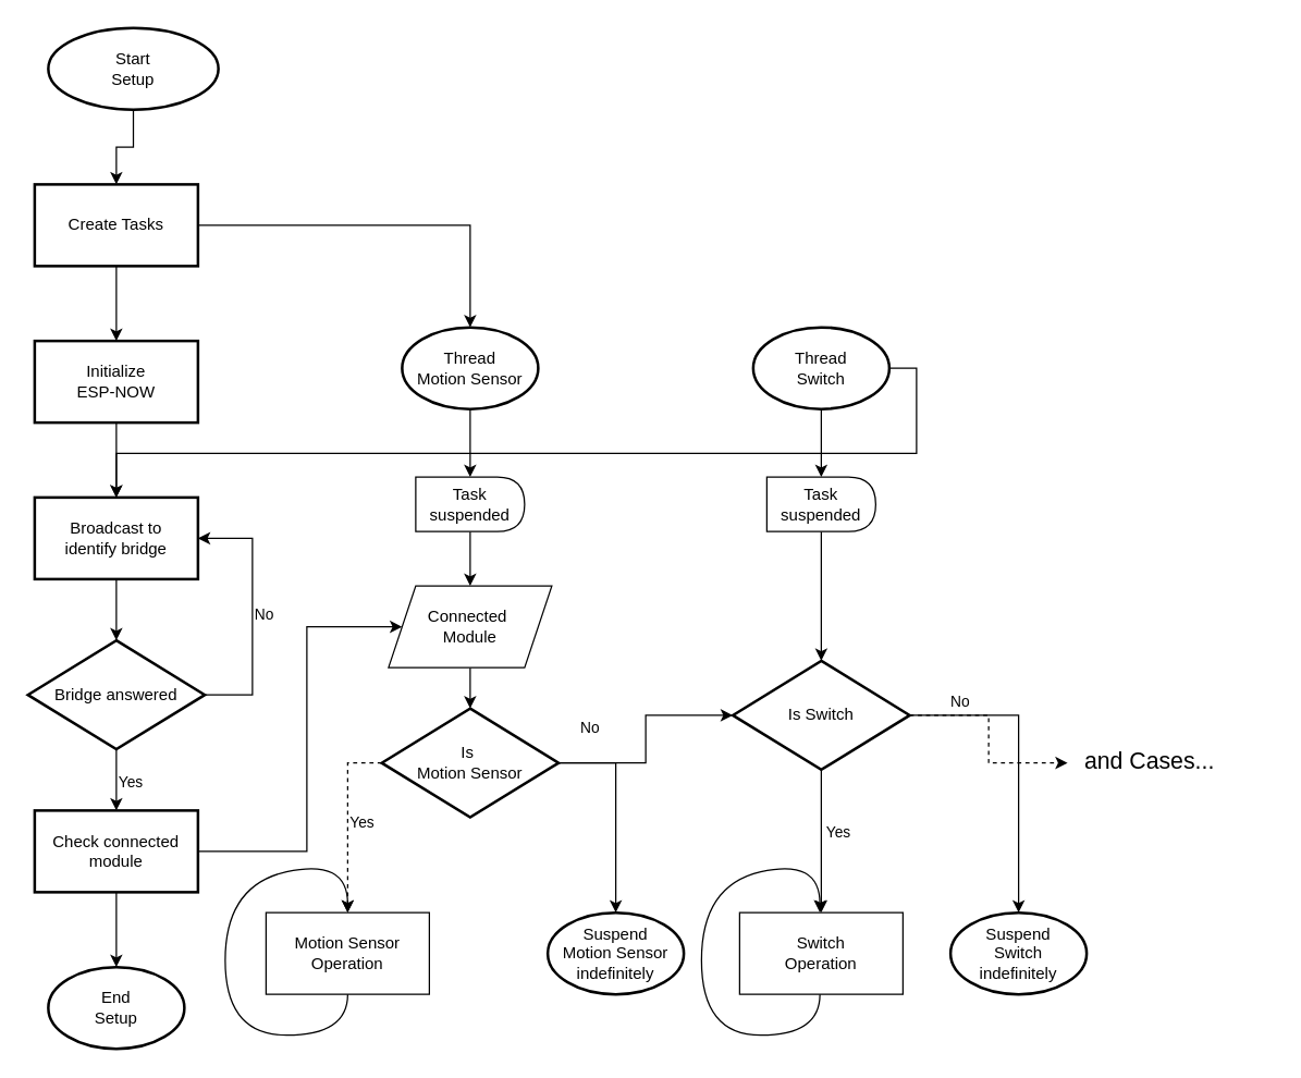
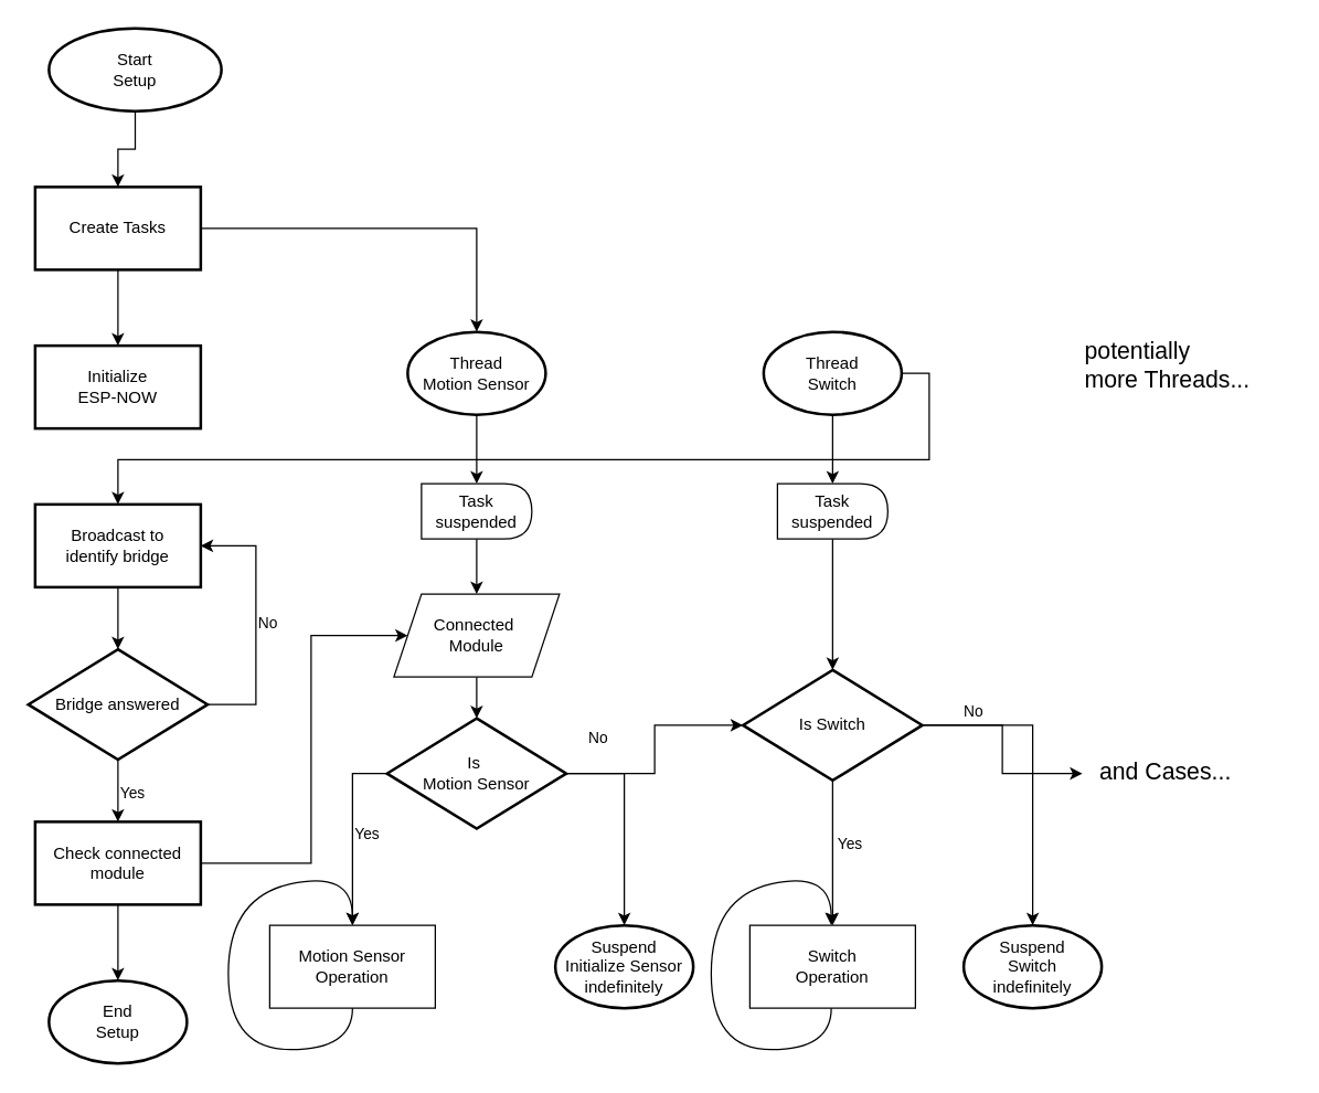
  <mxCell id="0" />
  <mxCell id="1" parent="0" />
  <mxCell id="2" value="" style="edgeStyle=orthogonalEdgeStyle;rounded=0;orthogonalLoop=1;jettySize=auto;html=1;" parent="1" source="3" target="5" edge="1"><mxGeometry relative="1" as="geometry" /></mxCell>
  <mxCell id="3" value="&lt;div&gt;Start&lt;/div&gt;&lt;div&gt;Setup&lt;/div&gt;" style="strokeWidth=2;html=1;shape=mxgraph.flowchart.start_1;whiteSpace=wrap;" parent="1" vertex="1"><mxGeometry x="35" y="20" width="125" height="60" as="geometry" /></mxCell>
  <mxCell id="4" value="" style="edgeStyle=orthogonalEdgeStyle;rounded=0;orthogonalLoop=1;jettySize=auto;html=1;" parent="1" source="5" target="7" edge="1"><mxGeometry relative="1" as="geometry" /></mxCell>
  <mxCell id="5" value="Create Tasks" style="whiteSpace=wrap;html=1;strokeWidth=2;" parent="1" vertex="1"><mxGeometry x="25" y="135" width="120" height="60" as="geometry" /></mxCell>
- <mxCell id="6" value="" style="edgeStyle=orthogonalEdgeStyle;rounded=0;orthogonalLoop=1;jettySize=auto;html=1;" parent="1" source="7" target="9" edge="1"><mxGeometry relative="1" as="geometry" /></mxCell>
  <mxCell id="7" value="Initialize&lt;div&gt;ESP-NOW&lt;/div&gt;" style="whiteSpace=wrap;html=1;strokeWidth=2;" parent="1" vertex="1"><mxGeometry x="25" y="250" width="120" height="60" as="geometry" /></mxCell>
  <mxCell id="8" value="" style="edgeStyle=orthogonalEdgeStyle;rounded=0;orthogonalLoop=1;jettySize=auto;html=1;" parent="1" source="9" target="14" edge="1"><mxGeometry relative="1" as="geometry" /></mxCell>
  <mxCell id="9" value="&lt;div&gt;Broadcast to&lt;/div&gt;&lt;div&gt;identify bridge&lt;/div&gt;" style="whiteSpace=wrap;html=1;strokeWidth=2;" parent="1" vertex="1"><mxGeometry x="25" y="365" width="120" height="60" as="geometry" /></mxCell>
  <mxCell id="10" value="" style="edgeStyle=orthogonalEdgeStyle;rounded=0;orthogonalLoop=1;jettySize=auto;html=1;" parent="1" source="14" target="16" edge="1"><mxGeometry relative="1" as="geometry" /></mxCell>
  <mxCell id="11" value="Yes" style="edgeLabel;html=1;align=left;verticalAlign=middle;resizable=0;points=[];labelPosition=right;verticalLabelPosition=middle;" parent="10" vertex="1" connectable="0"><mxGeometry relative="1" as="geometry"><mxPoint as="offset" /></mxGeometry></mxCell>
  <mxCell id="12" style="edgeStyle=orthogonalEdgeStyle;rounded=0;orthogonalLoop=1;jettySize=auto;html=1;exitX=1;exitY=0.5;exitDx=0;exitDy=0;labelPosition=right;verticalLabelPosition=middle;align=left;verticalAlign=middle;fontStyle=0" parent="1" source="14" target="9" edge="1"><mxGeometry relative="1" as="geometry"><Array as="points"><mxPoint x="185" y="510" /><mxPoint x="185" y="395" /></Array></mxGeometry></mxCell>
  <mxCell id="13" value="No" style="edgeLabel;html=1;align=left;verticalAlign=middle;resizable=0;points=[];labelPosition=right;verticalLabelPosition=middle;" parent="12" vertex="1" connectable="0"><mxGeometry relative="1" as="geometry"><mxPoint as="offset" /></mxGeometry></mxCell>
  <mxCell id="14" value="Bridge answered" style="rhombus;whiteSpace=wrap;html=1;strokeWidth=2;" parent="1" vertex="1"><mxGeometry x="20" y="470" width="130" height="80" as="geometry" /></mxCell>
  <mxCell id="15" style="edgeStyle=orthogonalEdgeStyle;rounded=0;orthogonalLoop=1;jettySize=auto;html=1;exitX=1;exitY=0.5;exitDx=0;exitDy=0;entryX=0;entryY=0.5;entryDx=0;entryDy=0;" parent="1" source="16" target="29" edge="1"><mxGeometry relative="1" as="geometry"><Array as="points"><mxPoint x="225" y="625" /><mxPoint x="225" y="460" /></Array></mxGeometry></mxCell>
  <mxCell id="16" value="&lt;div&gt;Check connected&lt;/div&gt;&lt;div&gt;module&lt;/div&gt;" style="whiteSpace=wrap;html=1;strokeWidth=2;" parent="1" vertex="1"><mxGeometry x="25" y="595" width="120" height="60" as="geometry" /></mxCell>
  <mxCell id="17" style="edgeStyle=orthogonalEdgeStyle;rounded=0;orthogonalLoop=1;jettySize=auto;html=1;exitX=0.5;exitY=1;exitDx=0;exitDy=0;exitPerimeter=0;entryX=0.5;entryY=0;entryDx=0;entryDy=0;" parent="1" source="18" target="23" edge="1"><mxGeometry relative="1" as="geometry" /></mxCell>
  <mxCell id="18" value="&lt;div&gt;Thread&lt;/div&gt;&lt;div&gt;Motion Sensor&lt;/div&gt;" style="strokeWidth=2;html=1;shape=mxgraph.flowchart.start_1;whiteSpace=wrap;" parent="1" vertex="1"><mxGeometry x="295" y="240" width="100" height="60" as="geometry" /></mxCell>
  <mxCell id="19" style="edgeStyle=orthogonalEdgeStyle;rounded=0;orthogonalLoop=1;jettySize=auto;html=1;exitX=0.5;exitY=1;exitDx=0;exitDy=0;exitPerimeter=0;" parent="1" source="20" target="25" edge="1"><mxGeometry relative="1" as="geometry" /></mxCell>
  <mxCell id="20" value="&lt;div&gt;Thread&lt;/div&gt;&lt;div&gt;Switch&lt;/div&gt;" style="strokeWidth=2;html=1;shape=mxgraph.flowchart.start_1;whiteSpace=wrap;" parent="1" vertex="1"><mxGeometry x="553" y="240" width="100" height="60" as="geometry" /></mxCell>
  <mxCell id="21" style="edgeStyle=orthogonalEdgeStyle;rounded=0;orthogonalLoop=1;jettySize=auto;html=1;exitX=1;exitY=0.5;exitDx=0;exitDy=0;entryX=0.5;entryY=0;entryDx=0;entryDy=0;entryPerimeter=0;" parent="1" source="5" target="18" edge="1"><mxGeometry relative="1" as="geometry" /></mxCell>
  <mxCell id="22" style="edgeStyle=orthogonalEdgeStyle;rounded=0;orthogonalLoop=1;jettySize=auto;html=1;exitX=0.5;exitY=1;exitDx=0;exitDy=0;entryX=0.5;entryY=0;entryDx=0;entryDy=0;" parent="1" source="23" target="29" edge="1"><mxGeometry relative="1" as="geometry" /></mxCell>
  <mxCell id="23" value="&lt;div&gt;Task&lt;/div&gt;&lt;div&gt;suspended&lt;/div&gt;" style="shape=delay;whiteSpace=wrap;html=1;" parent="1" vertex="1"><mxGeometry x="305" y="350" width="80" height="40" as="geometry" /></mxCell>
  <mxCell id="24" style="edgeStyle=orthogonalEdgeStyle;rounded=0;orthogonalLoop=1;jettySize=auto;html=1;exitX=0.5;exitY=1;exitDx=0;exitDy=0;" parent="1" source="25" target="39" edge="1"><mxGeometry relative="1" as="geometry" /></mxCell>
  <mxCell id="25" value="&lt;div&gt;Task&lt;/div&gt;&lt;div&gt;suspended&lt;/div&gt;" style="shape=delay;whiteSpace=wrap;html=1;" parent="1" vertex="1"><mxGeometry x="563" y="350" width="80" height="40" as="geometry" /></mxCell>
  <mxCell id="26" value="&lt;div&gt;End&lt;/div&gt;Setup" style="strokeWidth=2;html=1;shape=mxgraph.flowchart.start_1;whiteSpace=wrap;" parent="1" vertex="1"><mxGeometry x="35" y="710" width="100" height="60" as="geometry" /></mxCell>
  <mxCell id="27" style="edgeStyle=orthogonalEdgeStyle;rounded=0;orthogonalLoop=1;jettySize=auto;html=1;exitX=0.5;exitY=1;exitDx=0;exitDy=0;entryX=0.5;entryY=0;entryDx=0;entryDy=0;entryPerimeter=0;" parent="1" source="16" target="26" edge="1"><mxGeometry relative="1" as="geometry" /></mxCell>
  <mxCell id="28" style="edgeStyle=orthogonalEdgeStyle;rounded=0;orthogonalLoop=1;jettySize=auto;html=1;exitX=0.5;exitY=1;exitDx=0;exitDy=0;entryX=0.5;entryY=0;entryDx=0;entryDy=0;" parent="1" source="29" target="34" edge="1"><mxGeometry relative="1" as="geometry" /></mxCell>
  <mxCell id="29" value="&lt;div&gt;Connected&amp;nbsp;&lt;/div&gt;&lt;div&gt;Module&lt;/div&gt;" style="shape=parallelogram;perimeter=parallelogramPerimeter;whiteSpace=wrap;html=1;fixedSize=1;" parent="1" vertex="1"><mxGeometry x="285" y="430" width="120" height="60" as="geometry" /></mxCell>
- <mxCell id="30" style="edgeStyle=orthogonalEdgeStyle;rounded=0;orthogonalLoop=1;jettySize=auto;html=1;exitX=0;exitY=0.5;exitDx=0;exitDy=0;entryX=0.5;entryY=0;entryDx=0;entryDy=0;dashed=1;" parent="1" source="34" target="35" edge="1"><mxGeometry relative="1" as="geometry" /></mxCell>
+ <mxCell id="30" style="edgeStyle=orthogonalEdgeStyle;rounded=0;orthogonalLoop=1;jettySize=auto;html=1;exitX=0;exitY=0.5;exitDx=0;exitDy=0;entryX=0.5;entryY=0;entryDx=0;entryDy=0;" parent="1" source="34" target="35" edge="1"><mxGeometry relative="1" as="geometry" /></mxCell>
  <mxCell id="31" value="Yes" style="edgeLabel;html=1;align=left;verticalAlign=middle;resizable=0;points=[];labelPosition=right;verticalLabelPosition=middle;" parent="30" vertex="1" connectable="0"><mxGeometry relative="1" as="geometry"><mxPoint as="offset" /></mxGeometry></mxCell>
  <mxCell id="32" value="" style="edgeStyle=orthogonalEdgeStyle;rounded=0;orthogonalLoop=1;jettySize=auto;html=1;" parent="1" source="34" target="39" edge="1"><mxGeometry relative="1" as="geometry" /></mxCell>
  <mxCell id="33" value="No" style="edgeLabel;html=1;align=center;verticalAlign=bottom;resizable=0;points=[];labelPosition=center;verticalLabelPosition=top;" parent="32" vertex="1" connectable="0"><mxGeometry relative="1" as="geometry"><mxPoint x="-42" as="offset" /></mxGeometry></mxCell>
  <mxCell id="34" value="&lt;div&gt;Is&amp;nbsp;&lt;/div&gt;&lt;div&gt;Motion Sensor&lt;/div&gt;" style="rhombus;whiteSpace=wrap;html=1;strokeWidth=2;" parent="1" vertex="1"><mxGeometry x="280" y="520" width="130" height="80" as="geometry" /></mxCell>
  <mxCell id="35" value="&lt;div&gt;Motion Sensor&lt;/div&gt;&lt;div&gt;Operation&lt;/div&gt;" style="rounded=0;whiteSpace=wrap;html=1;" parent="1" vertex="1"><mxGeometry x="195" y="670" width="120" height="60" as="geometry" /></mxCell>
  <mxCell id="36" style="edgeStyle=orthogonalEdgeStyle;rounded=0;orthogonalLoop=1;jettySize=auto;html=1;exitX=0.5;exitY=1;exitDx=0;exitDy=0;" parent="1" source="39" target="40" edge="1"><mxGeometry relative="1" as="geometry" /></mxCell>
  <mxCell id="37" value="Yes" style="edgeLabel;html=1;align=left;verticalAlign=middle;resizable=0;points=[];labelPosition=right;verticalLabelPosition=middle;" parent="36" vertex="1" connectable="0"><mxGeometry x="-0.147" y="2" relative="1" as="geometry"><mxPoint as="offset" /></mxGeometry></mxCell>
- <mxCell id="38" style="edgeStyle=orthogonalEdgeStyle;rounded=0;orthogonalLoop=1;jettySize=auto;html=1;exitX=1;exitY=0.5;exitDx=0;exitDy=0;dashed=1;" parent="1" source="39" target="42" edge="1"><mxGeometry relative="1" as="geometry" /></mxCell>
+ <mxCell id="38" style="edgeStyle=orthogonalEdgeStyle;rounded=0;orthogonalLoop=1;jettySize=auto;html=1;exitX=1;exitY=0.5;exitDx=0;exitDy=0;" parent="1" source="39" target="42" edge="1"><mxGeometry relative="1" as="geometry" /></mxCell>
  <mxCell id="39" value="Is Switch" style="rhombus;whiteSpace=wrap;html=1;strokeWidth=2;" parent="1" vertex="1"><mxGeometry x="538" y="485" width="130" height="80" as="geometry" /></mxCell>
  <mxCell id="40" value="&lt;div&gt;Switch&lt;/div&gt;&lt;div&gt;Operation&lt;/div&gt;" style="rounded=0;whiteSpace=wrap;html=1;" parent="1" vertex="1"><mxGeometry x="543" y="670" width="120" height="60" as="geometry" /></mxCell>
+ <mxCell id="41" value="&lt;div&gt;&lt;font style=&quot;font-size: 17px;&quot;&gt;potentially&lt;/font&gt;&lt;/div&gt;&lt;div&gt;&lt;font style=&quot;font-size: 17px;&quot;&gt;more Threads...&lt;/font&gt;&lt;/div&gt;" style="text;html=1;align=left;verticalAlign=middle;resizable=0;points=[];autosize=1;strokeColor=none;fillColor=none;" parent="1" vertex="1"><mxGeometry x="784" y="240" width="150" height="50" as="geometry" /></mxCell>
  <mxCell id="42" value="&lt;font style=&quot;font-size: 17px;&quot;&gt;and Cases...&lt;/font&gt;" style="text;html=1;align=center;verticalAlign=middle;resizable=0;points=[];autosize=1;strokeColor=none;fillColor=none;" parent="1" vertex="1"><mxGeometry x="784" y="545" width="120" height="30" as="geometry" /></mxCell>
- <mxCell id="43" value="&lt;div&gt;Suspend&lt;/div&gt;&lt;div&gt;Motion Sensor&lt;/div&gt;&lt;div&gt;indefinitely&lt;/div&gt;" style="strokeWidth=2;html=1;shape=mxgraph.flowchart.start_1;whiteSpace=wrap;" parent="1" vertex="1"><mxGeometry x="402" y="670" width="100" height="60" as="geometry" /></mxCell>
+ <mxCell id="43" value="&lt;div&gt;Suspend&lt;/div&gt;&lt;div&gt;Initialize Sensor&lt;/div&gt;&lt;div&gt;indefinitely&lt;/div&gt;" style="strokeWidth=2;html=1;shape=mxgraph.flowchart.start_1;whiteSpace=wrap;" parent="1" vertex="1"><mxGeometry x="402" y="670" width="100" height="60" as="geometry" /></mxCell>
  <mxCell id="44" style="edgeStyle=orthogonalEdgeStyle;rounded=0;orthogonalLoop=1;jettySize=auto;html=1;exitX=1;exitY=0.5;exitDx=0;exitDy=0;entryX=0.5;entryY=0;entryDx=0;entryDy=0;entryPerimeter=0;" parent="1" source="34" target="43" edge="1"><mxGeometry relative="1" as="geometry" /></mxCell>
  <mxCell id="45" value="&lt;div&gt;Suspend&lt;/div&gt;&lt;div&gt;Switch&lt;/div&gt;&lt;div&gt;indefinitely&lt;/div&gt;" style="strokeWidth=2;html=1;shape=mxgraph.flowchart.start_1;whiteSpace=wrap;" parent="1" vertex="1"><mxGeometry x="698" y="670" width="100" height="60" as="geometry" /></mxCell>
  <mxCell id="46" style="edgeStyle=orthogonalEdgeStyle;rounded=0;orthogonalLoop=1;jettySize=auto;html=1;exitX=1;exitY=0.5;exitDx=0;exitDy=0;entryX=0.5;entryY=0;entryDx=0;entryDy=0;entryPerimeter=0;" parent="1" source="39" target="45" edge="1"><mxGeometry relative="1" as="geometry" /></mxCell>
  <mxCell id="47" value="No" style="edgeLabel;html=1;align=center;verticalAlign=bottom;resizable=0;points=[];labelPosition=center;verticalLabelPosition=top;" parent="46" vertex="1" connectable="0"><mxGeometry x="-0.675" y="2" relative="1" as="geometry"><mxPoint x="-1" as="offset" /></mxGeometry></mxCell>
  <mxCell id="48" style="edgeStyle=orthogonalEdgeStyle;rounded=0;orthogonalLoop=1;jettySize=auto;html=1;exitX=1;exitY=0.5;exitDx=0;exitDy=0;exitPerimeter=0;" parent="1" source="20" target="9" edge="1"><mxGeometry relative="1" as="geometry" /></mxCell>
  <mxCell id="49" value="" style="curved=1;endArrow=classic;html=1;rounded=0;exitX=0.5;exitY=1;exitDx=0;exitDy=0;entryX=0.5;entryY=0;entryDx=0;entryDy=0;" edge="1" parent="1" source="35" target="35"><mxGeometry width="50" height="50" relative="1" as="geometry"><mxPoint x="395" y="760" as="sourcePoint" /><mxPoint x="445" y="710" as="targetPoint" /><Array as="points"><mxPoint x="255" y="760" /><mxPoint x="165" y="760" /><mxPoint x="165" y="650" /><mxPoint x="255" y="630" /></Array></mxGeometry></mxCell>
  <mxCell id="50" value="" style="curved=1;endArrow=classic;html=1;rounded=0;exitX=0.5;exitY=1;exitDx=0;exitDy=0;entryX=0.5;entryY=0;entryDx=0;entryDy=0;" edge="1" parent="1"><mxGeometry width="50" height="50" relative="1" as="geometry"><mxPoint x="602" y="730" as="sourcePoint" /><mxPoint x="602" y="670" as="targetPoint" /><Array as="points"><mxPoint x="602" y="760" /><mxPoint x="515" y="760" /><mxPoint x="515" y="650" /><mxPoint x="602" y="630" /></Array></mxGeometry></mxCell>
